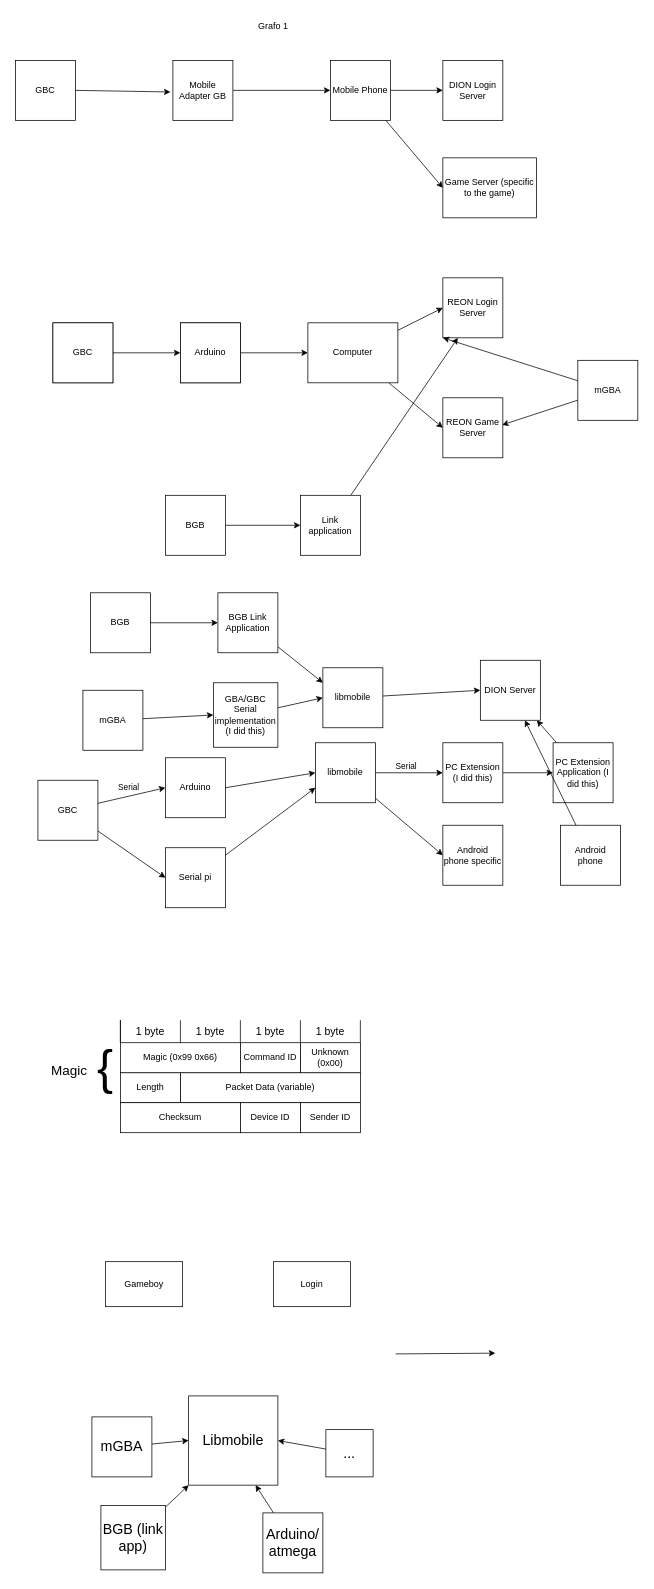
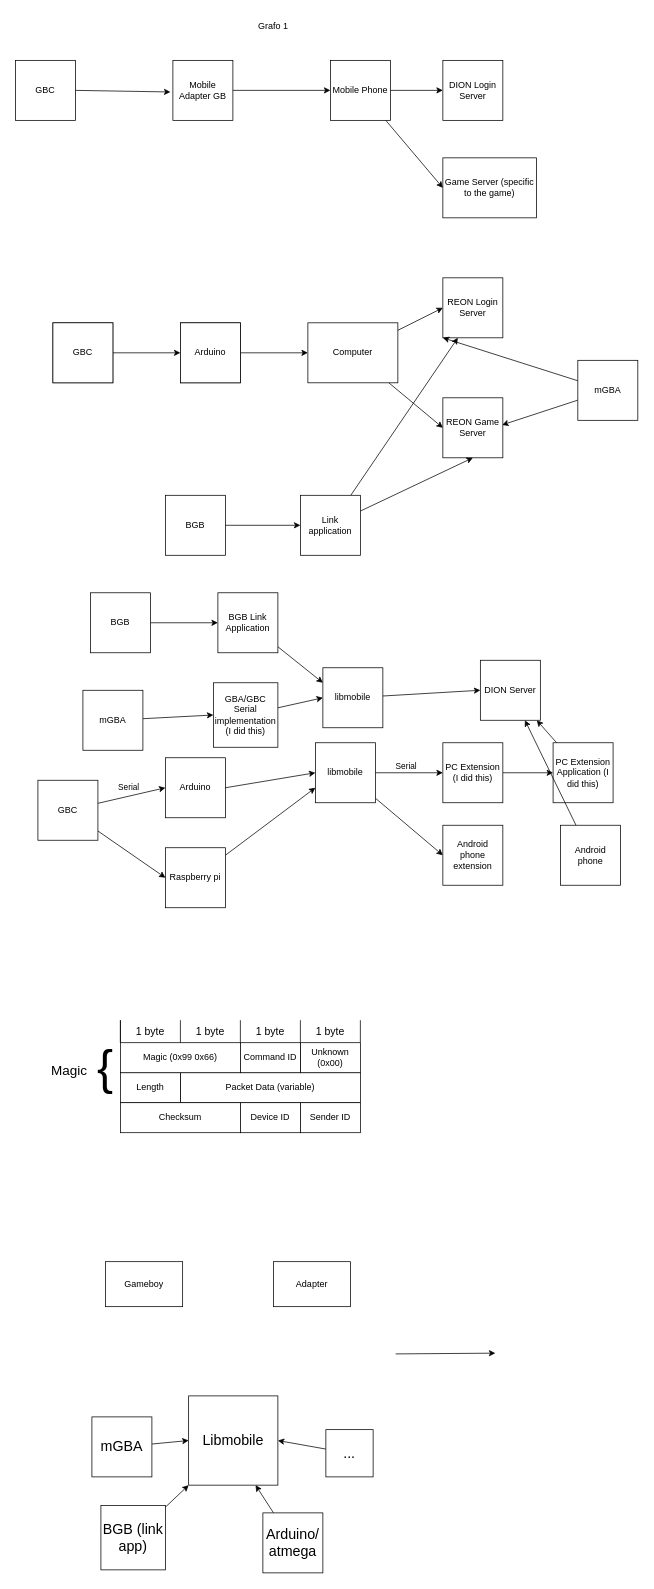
  <mxCell id="0" />
  <mxCell id="1" parent="0" />
  <mxCell id="2" value="GBC" style="whiteSpace=wrap;html=1;aspect=fixed;" parent="1" vertex="1"><mxGeometry x="20" y="80" width="80" height="80" as="geometry" /></mxCell>
  <mxCell id="3" style="edgeStyle=none;html=1;entryX=0;entryY=0.5;entryDx=0;entryDy=0;" parent="1" source="4" target="8" edge="1"><mxGeometry relative="1" as="geometry" /></mxCell>
  <mxCell id="4" value="Mobile Adapter GB" style="whiteSpace=wrap;html=1;aspect=fixed;" parent="1" vertex="1"><mxGeometry x="230" y="80" width="80" height="80" as="geometry" /></mxCell>
  <mxCell id="5" value="" style="endArrow=classic;html=1;entryX=-0.041;entryY=0.527;entryDx=0;entryDy=0;entryPerimeter=0;exitX=1;exitY=0.5;exitDx=0;exitDy=0;" parent="1" source="2" target="4" edge="1"><mxGeometry width="50" height="50" relative="1" as="geometry"><mxPoint x="170" y="160" as="sourcePoint" /><mxPoint x="220" y="110" as="targetPoint" /></mxGeometry></mxCell>
  <mxCell id="6" style="edgeStyle=none;html=1;entryX=0;entryY=0.5;entryDx=0;entryDy=0;" parent="1" source="8" target="9" edge="1"><mxGeometry relative="1" as="geometry" /></mxCell>
  <mxCell id="7" style="edgeStyle=none;html=1;entryX=0;entryY=0.5;entryDx=0;entryDy=0;" parent="1" source="8" target="10" edge="1"><mxGeometry relative="1" as="geometry" /></mxCell>
  <mxCell id="8" value="Mobile Phone" style="whiteSpace=wrap;html=1;aspect=fixed;" parent="1" vertex="1"><mxGeometry x="440" y="80" width="80" height="80" as="geometry" /></mxCell>
  <mxCell id="9" value="DION Login Server" style="whiteSpace=wrap;html=1;aspect=fixed;" parent="1" vertex="1"><mxGeometry x="590" y="80" width="80" height="80" as="geometry" /></mxCell>
  <mxCell id="10" value="Game Server (specific to the game)" style="whiteSpace=wrap;html=1;aspect=fixed;" parent="1" vertex="1"><mxGeometry x="590" y="210" width="125" height="80" as="geometry" /></mxCell>
  <mxCell id="11" style="edgeStyle=none;html=1;entryX=0;entryY=0.5;entryDx=0;entryDy=0;" parent="1" source="12" target="14" edge="1"><mxGeometry relative="1" as="geometry" /></mxCell>
  <mxCell id="12" value="GBC" style="whiteSpace=wrap;html=1;aspect=fixed;" parent="1" vertex="1"><mxGeometry x="70" y="430" width="80" height="80" as="geometry" /></mxCell>
  <mxCell id="13" style="edgeStyle=none;html=1;entryX=0;entryY=0.5;entryDx=0;entryDy=0;" parent="1" source="14" target="17" edge="1"><mxGeometry relative="1" as="geometry" /></mxCell>
  <mxCell id="14" value="Arduino" style="whiteSpace=wrap;html=1;aspect=fixed;" parent="1" vertex="1"><mxGeometry x="240" y="430" width="80" height="80" as="geometry" /></mxCell>
  <mxCell id="15" style="edgeStyle=none;html=1;entryX=0;entryY=0.5;entryDx=0;entryDy=0;" parent="1" source="17" target="18" edge="1"><mxGeometry relative="1" as="geometry" /></mxCell>
  <mxCell id="16" style="edgeStyle=none;html=1;entryX=0;entryY=0.5;entryDx=0;entryDy=0;" parent="1" source="17" target="19" edge="1"><mxGeometry relative="1" as="geometry" /></mxCell>
  <mxCell id="17" value="Computer" style="whiteSpace=wrap;html=1;aspect=fixed;" parent="1" vertex="1"><mxGeometry x="410" y="430" width="120" height="80" as="geometry" /></mxCell>
  <mxCell id="18" value="REON Login Server" style="whiteSpace=wrap;html=1;aspect=fixed;" parent="1" vertex="1"><mxGeometry x="590" y="370" width="80" height="80" as="geometry" /></mxCell>
  <mxCell id="19" value="REON Game Server" style="whiteSpace=wrap;html=1;aspect=fixed;" parent="1" vertex="1"><mxGeometry x="590" y="530" width="80" height="80" as="geometry" /></mxCell>
  <mxCell id="20" style="edgeStyle=none;html=1;entryX=0;entryY=1;entryDx=0;entryDy=0;" parent="1" source="22" target="18" edge="1"><mxGeometry relative="1" as="geometry" /></mxCell>
  <mxCell id="21" style="edgeStyle=none;html=1;entryX=0.988;entryY=0.452;entryDx=0;entryDy=0;entryPerimeter=0;" parent="1" source="22" target="19" edge="1"><mxGeometry relative="1" as="geometry" /></mxCell>
  <mxCell id="22" value="mGBA" style="whiteSpace=wrap;html=1;aspect=fixed;" parent="1" vertex="1"><mxGeometry x="770" y="480" width="80" height="80" as="geometry" /></mxCell>
  <mxCell id="23" style="edgeStyle=none;html=1;entryX=0;entryY=0.5;entryDx=0;entryDy=0;" parent="1" source="24" target="27" edge="1"><mxGeometry relative="1" as="geometry" /></mxCell>
  <mxCell id="24" value="BGB" style="whiteSpace=wrap;html=1;aspect=fixed;" parent="1" vertex="1"><mxGeometry x="220" y="660" width="80" height="80" as="geometry" /></mxCell>
  <mxCell id="25" style="edgeStyle=none;html=1;entryX=0.25;entryY=1;entryDx=0;entryDy=0;" parent="1" source="27" target="18" edge="1"><mxGeometry relative="1" as="geometry" /></mxCell>
+ <mxCell id="26" style="edgeStyle=none;html=1;entryX=0.5;entryY=1;entryDx=0;entryDy=0;" parent="1" source="27" target="19" edge="1"><mxGeometry relative="1" as="geometry" /></mxCell>
  <mxCell id="27" value="Link application" style="whiteSpace=wrap;html=1;aspect=fixed;" parent="1" vertex="1"><mxGeometry x="400" y="660" width="80" height="80" as="geometry" /></mxCell>
  <mxCell id="28" value="GBC" style="whiteSpace=wrap;html=1;aspect=fixed;" parent="1" vertex="1"><mxGeometry x="70" y="430" width="80" height="80" as="geometry" /></mxCell>
  <mxCell id="29" value="Arduino" style="whiteSpace=wrap;html=1;aspect=fixed;" parent="1" vertex="1"><mxGeometry x="240" y="430" width="80" height="80" as="geometry" /></mxCell>
  <mxCell id="30" style="edgeStyle=none;html=1;entryX=0;entryY=0.5;entryDx=0;entryDy=0;" parent="1" source="33" target="34" edge="1"><mxGeometry relative="1" as="geometry" /></mxCell>
  <mxCell id="31" value="Serial" style="edgeLabel;html=1;align=center;verticalAlign=middle;resizable=0;points=[];" parent="30" vertex="1" connectable="0"><mxGeometry x="-0.598" y="1" relative="1" as="geometry"><mxPoint x="22" y="-16" as="offset" /></mxGeometry></mxCell>
  <mxCell id="32" style="edgeStyle=none;html=1;entryX=0;entryY=0.5;entryDx=0;entryDy=0;" parent="1" source="33" target="60" edge="1"><mxGeometry relative="1" as="geometry" /></mxCell>
  <mxCell id="33" value="GBC" style="whiteSpace=wrap;html=1;aspect=fixed;" parent="1" vertex="1"><mxGeometry x="50" y="1040" width="80" height="80" as="geometry" /></mxCell>
  <mxCell id="34" value="Arduino" style="whiteSpace=wrap;html=1;aspect=fixed;" parent="1" vertex="1"><mxGeometry x="220" y="1010" width="80" height="80" as="geometry" /></mxCell>
  <mxCell id="35" style="edgeStyle=none;html=1;entryX=0;entryY=0.5;entryDx=0;entryDy=0;exitX=1;exitY=0.5;exitDx=0;exitDy=0;" parent="1" source="34" target="41" edge="1"><mxGeometry relative="1" as="geometry"><mxPoint x="300" y="1045" as="sourcePoint" /></mxGeometry></mxCell>
  <mxCell id="36" style="edgeStyle=none;html=1;entryX=0;entryY=0.5;entryDx=0;entryDy=0;" parent="1" source="37" target="45" edge="1"><mxGeometry relative="1" as="geometry"><mxPoint x="270" y="950" as="targetPoint" /></mxGeometry></mxCell>
  <mxCell id="37" value="mGBA" style="whiteSpace=wrap;html=1;aspect=fixed;" parent="1" vertex="1"><mxGeometry x="110" y="920" width="80" height="80" as="geometry" /></mxCell>
  <mxCell id="38" style="edgeStyle=none;html=1;entryX=0;entryY=0.5;entryDx=0;entryDy=0;" parent="1" source="41" target="43" edge="1"><mxGeometry relative="1" as="geometry"><mxPoint x="580" y="1030" as="targetPoint" /></mxGeometry></mxCell>
  <mxCell id="39" value="Serial" style="edgeLabel;html=1;align=center;verticalAlign=middle;resizable=0;points=[];" parent="38" vertex="1" connectable="0"><mxGeometry x="-0.356" y="-2" relative="1" as="geometry"><mxPoint x="11" y="-12" as="offset" /></mxGeometry></mxCell>
  <mxCell id="40" style="edgeStyle=none;html=1;entryX=0;entryY=0.5;entryDx=0;entryDy=0;" parent="1" source="41" target="56" edge="1"><mxGeometry relative="1" as="geometry" /></mxCell>
  <mxCell id="41" value="libmobile" style="whiteSpace=wrap;html=1;aspect=fixed;" parent="1" vertex="1"><mxGeometry x="420" y="990" width="80" height="80" as="geometry" /></mxCell>
  <mxCell id="42" style="edgeStyle=none;html=1;entryX=0;entryY=0.5;entryDx=0;entryDy=0;" parent="1" source="43" target="49" edge="1"><mxGeometry relative="1" as="geometry" /></mxCell>
  <mxCell id="43" value="PC Extension (I did this)" style="whiteSpace=wrap;html=1;aspect=fixed;" parent="1" vertex="1"><mxGeometry x="590" y="990" width="80" height="80" as="geometry" /></mxCell>
  <mxCell id="44" style="edgeStyle=none;html=1;entryX=0;entryY=0.5;entryDx=0;entryDy=0;" parent="1" source="45" target="47" edge="1"><mxGeometry relative="1" as="geometry" /></mxCell>
  <mxCell id="45" value="GBA/GBC Serial implementation (I did this)" style="whiteSpace=wrap;html=1;aspect=fixed;" parent="1" vertex="1"><mxGeometry x="284" y="910" width="86" height="86" as="geometry" /></mxCell>
  <mxCell id="46" style="edgeStyle=none;html=1;entryX=0;entryY=0.5;entryDx=0;entryDy=0;" parent="1" source="47" target="50" edge="1"><mxGeometry relative="1" as="geometry" /></mxCell>
  <mxCell id="47" value="libmobile" style="whiteSpace=wrap;html=1;aspect=fixed;" parent="1" vertex="1"><mxGeometry x="430" y="890" width="80" height="80" as="geometry" /></mxCell>
  <mxCell id="48" style="edgeStyle=none;html=1;" parent="1" source="49" target="50" edge="1"><mxGeometry relative="1" as="geometry"><mxPoint x="910" y="1010" as="targetPoint" /></mxGeometry></mxCell>
  <mxCell id="49" value="PC Extension Application (I did this)" style="whiteSpace=wrap;html=1;aspect=fixed;" parent="1" vertex="1"><mxGeometry x="737" y="990" width="80" height="80" as="geometry" /></mxCell>
  <mxCell id="50" value="DION Server" style="whiteSpace=wrap;html=1;aspect=fixed;" parent="1" vertex="1"><mxGeometry x="640" y="880" width="80" height="80" as="geometry" /></mxCell>
  <mxCell id="51" value="Grafo 1" style="text;html=1;strokeColor=none;fillColor=none;align=center;verticalAlign=middle;whiteSpace=wrap;rounded=0;" parent="1" vertex="1"><mxGeometry x="334" y="20" width="60" height="30" as="geometry" /></mxCell>
  <mxCell id="52" style="edgeStyle=none;html=1;entryX=0;entryY=0.5;entryDx=0;entryDy=0;" parent="1" source="53" target="55" edge="1"><mxGeometry relative="1" as="geometry" /></mxCell>
  <mxCell id="53" value="BGB" style="whiteSpace=wrap;html=1;aspect=fixed;" parent="1" vertex="1"><mxGeometry x="120" y="790" width="80" height="80" as="geometry" /></mxCell>
  <mxCell id="54" style="edgeStyle=none;html=1;entryX=0;entryY=0.25;entryDx=0;entryDy=0;" parent="1" source="55" target="47" edge="1"><mxGeometry relative="1" as="geometry" /></mxCell>
  <mxCell id="55" value="BGB Link Application" style="whiteSpace=wrap;html=1;aspect=fixed;" parent="1" vertex="1"><mxGeometry x="290" y="790" width="80" height="80" as="geometry" /></mxCell>
- <mxCell id="56" value="Android phone specific" style="whiteSpace=wrap;html=1;aspect=fixed;" parent="1" vertex="1"><mxGeometry x="590" y="1100" width="80" height="80" as="geometry" /></mxCell>
+ <mxCell id="56" value="Android phone extension" style="whiteSpace=wrap;html=1;aspect=fixed;" parent="1" vertex="1"><mxGeometry x="590" y="1100" width="80" height="80" as="geometry" /></mxCell>
  <mxCell id="57" style="edgeStyle=none;html=1;" parent="1" source="58" target="50" edge="1"><mxGeometry relative="1" as="geometry"><mxPoint x="910" y="1050" as="targetPoint" /></mxGeometry></mxCell>
  <mxCell id="58" value="Android phone" style="whiteSpace=wrap;html=1;aspect=fixed;" parent="1" vertex="1"><mxGeometry x="747" y="1100" width="80" height="80" as="geometry" /></mxCell>
  <mxCell id="59" style="edgeStyle=none;html=1;entryX=0;entryY=0.75;entryDx=0;entryDy=0;" parent="1" source="60" target="41" edge="1"><mxGeometry relative="1" as="geometry" /></mxCell>
- <mxCell id="60" value="Serial pi" style="whiteSpace=wrap;html=1;aspect=fixed;" parent="1" vertex="1"><mxGeometry x="220" y="1130" width="80" height="80" as="geometry" /></mxCell>
+ <mxCell id="60" value="Raspberry pi" style="whiteSpace=wrap;html=1;aspect=fixed;" parent="1" vertex="1"><mxGeometry x="220" y="1130" width="80" height="80" as="geometry" /></mxCell>
  <mxCell id="61" value="Packet Data (variable)" style="rounded=0;whiteSpace=wrap;html=1;fontColor=#000000;labelBackgroundColor=none;" parent="1" vertex="1"><mxGeometry x="240" y="1430" width="240" height="40" as="geometry" /></mxCell>
  <mxCell id="62" value="Unknown (0x00)" style="rounded=0;whiteSpace=wrap;html=1;fontColor=#000000;labelBackgroundColor=none;" parent="1" vertex="1"><mxGeometry x="400" y="1390" width="80" height="40" as="geometry" /></mxCell>
  <mxCell id="63" value="Length" style="rounded=0;whiteSpace=wrap;html=1;fontColor=#000000;labelBackgroundColor=none;" parent="1" vertex="1"><mxGeometry x="160" y="1430" width="80" height="40" as="geometry" /></mxCell>
  <mxCell id="64" value="Magic (0x99 0x66)" style="rounded=0;whiteSpace=wrap;html=1;fontColor=#000000;labelBackgroundColor=none;" parent="1" vertex="1"><mxGeometry x="160" y="1390" width="160" height="40" as="geometry" /></mxCell>
  <mxCell id="65" value="Command ID" style="rounded=0;whiteSpace=wrap;html=1;fontColor=#000000;labelBackgroundColor=none;" parent="1" vertex="1"><mxGeometry x="320" y="1390" width="80" height="40" as="geometry" /></mxCell>
  <mxCell id="66" value="Checksum" style="rounded=0;whiteSpace=wrap;html=1;fontColor=#000000;labelBackgroundColor=none;" parent="1" vertex="1"><mxGeometry x="160" y="1470" width="160" height="40" as="geometry" /></mxCell>
  <mxCell id="67" value="Device ID" style="rounded=0;whiteSpace=wrap;html=1;fontColor=#000000;labelBackgroundColor=none;" parent="1" vertex="1"><mxGeometry x="320" y="1470" width="80" height="40" as="geometry" /></mxCell>
  <mxCell id="68" value="Sender ID" style="rounded=0;whiteSpace=wrap;html=1;fontColor=#000000;labelBackgroundColor=none;" parent="1" vertex="1"><mxGeometry x="400" y="1470" width="80" height="40" as="geometry" /></mxCell>
  <mxCell id="69" value="" style="endArrow=none;html=1;exitX=0;exitY=0;exitDx=0;exitDy=0;fontColor=#000000;labelBackgroundColor=none;" parent="1" source="64" edge="1"><mxGeometry width="50" height="50" relative="1" as="geometry"><mxPoint x="290" y="1510" as="sourcePoint" /><mxPoint x="160" y="1360" as="targetPoint" /></mxGeometry></mxCell>
  <mxCell id="70" value="" style="endArrow=none;html=1;exitX=0;exitY=0;exitDx=0;exitDy=0;fontColor=#000000;labelBackgroundColor=none;" parent="1" source="65" edge="1"><mxGeometry width="50" height="50" relative="1" as="geometry"><mxPoint x="340" y="1370" as="sourcePoint" /><mxPoint x="320" y="1360" as="targetPoint" /></mxGeometry></mxCell>
  <mxCell id="71" value="&lt;font style=&quot;font-size: 14px&quot;&gt;1 byte&lt;/font&gt;" style="text;html=1;strokeColor=none;fillColor=none;align=center;verticalAlign=middle;whiteSpace=wrap;rounded=0;fontColor=#000000;labelBackgroundColor=none;" parent="1" vertex="1"><mxGeometry x="330" y="1360" width="60" height="30" as="geometry" /></mxCell>
  <mxCell id="72" value="&lt;font style=&quot;font-size: 14px&quot;&gt;1 byte&lt;/font&gt;" style="text;html=1;strokeColor=none;fillColor=none;align=center;verticalAlign=middle;whiteSpace=wrap;rounded=0;fontColor=#000000;labelBackgroundColor=none;" parent="1" vertex="1"><mxGeometry x="410" y="1360" width="60" height="30" as="geometry" /></mxCell>
  <mxCell id="73" value="" style="endArrow=none;html=1;exitX=1;exitY=0;exitDx=0;exitDy=0;fontColor=#000000;labelBackgroundColor=none;" parent="1" source="65" edge="1"><mxGeometry width="50" height="50" relative="1" as="geometry"><mxPoint x="410" y="1320" as="sourcePoint" /><mxPoint x="400" y="1360" as="targetPoint" /></mxGeometry></mxCell>
  <mxCell id="74" value="" style="endArrow=none;html=1;exitX=1;exitY=0;exitDx=0;exitDy=0;fontColor=#000000;labelBackgroundColor=none;" parent="1" source="62" edge="1"><mxGeometry width="50" height="50" relative="1" as="geometry"><mxPoint x="410" y="1400" as="sourcePoint" /><mxPoint x="480" y="1360" as="targetPoint" /></mxGeometry></mxCell>
  <mxCell id="75" value="&lt;font style=&quot;font-size: 64px&quot;&gt;{&lt;/font&gt;" style="text;html=1;strokeColor=none;fillColor=none;align=center;verticalAlign=middle;whiteSpace=wrap;rounded=0;fontSize=13;fontColor=#000000;labelBackgroundColor=none;" parent="1" vertex="1"><mxGeometry x="110" y="1381" width="60" height="85" as="geometry" /></mxCell>
  <mxCell id="76" value="Magic" style="text;html=1;strokeColor=none;fillColor=none;align=center;verticalAlign=middle;whiteSpace=wrap;rounded=0;fontSize=18;fontColor=#000000;labelBackgroundColor=none;" parent="1" vertex="1"><mxGeometry x="62" y="1413" width="60" height="30" as="geometry" /></mxCell>
  <mxCell id="77" value="" style="endArrow=none;html=1;exitX=0;exitY=0;exitDx=0;exitDy=0;fontColor=#000000;labelBackgroundColor=none;" parent="1" edge="1"><mxGeometry width="50" height="50" relative="1" as="geometry"><mxPoint x="240" y="1390" as="sourcePoint" /><mxPoint x="240" y="1360" as="targetPoint" /></mxGeometry></mxCell>
  <mxCell id="78" value="&lt;font style=&quot;font-size: 14px&quot;&gt;1 byte&lt;/font&gt;" style="text;html=1;strokeColor=none;fillColor=none;align=center;verticalAlign=middle;whiteSpace=wrap;rounded=0;fontColor=#000000;labelBackgroundColor=none;" parent="1" vertex="1"><mxGeometry x="250" y="1360" width="60" height="30" as="geometry" /></mxCell>
  <mxCell id="79" value="" style="endArrow=none;html=1;exitX=0;exitY=0;exitDx=0;exitDy=0;fontColor=#000000;labelBackgroundColor=none;" parent="1" edge="1"><mxGeometry width="50" height="50" relative="1" as="geometry"><mxPoint x="160" y="1390" as="sourcePoint" /><mxPoint x="160" y="1360" as="targetPoint" /></mxGeometry></mxCell>
  <mxCell id="80" value="&lt;font style=&quot;font-size: 14px&quot;&gt;1 byte&lt;/font&gt;" style="text;html=1;strokeColor=none;fillColor=none;align=center;verticalAlign=middle;whiteSpace=wrap;rounded=0;fontColor=#000000;labelBackgroundColor=none;" parent="1" vertex="1"><mxGeometry x="170" y="1360" width="60" height="30" as="geometry" /></mxCell>
  <mxCell id="81" value="Gameboy" style="rounded=0;whiteSpace=wrap;html=1;" parent="1" vertex="1"><mxGeometry x="140" y="1682" width="103" height="60" as="geometry" /></mxCell>
- <mxCell id="82" value="Login" style="rounded=0;whiteSpace=wrap;html=1;" parent="1" vertex="1"><mxGeometry x="364" y="1682" width="103" height="60" as="geometry" /></mxCell>
+ <mxCell id="82" value="Adapter" style="rounded=0;whiteSpace=wrap;html=1;" parent="1" vertex="1"><mxGeometry x="364" y="1682" width="103" height="60" as="geometry" /></mxCell>
  <mxCell id="83" value="&lt;font style=&quot;font-size: 19px&quot;&gt;Libmobile&lt;/font&gt;" style="whiteSpace=wrap;html=1;aspect=fixed;" parent="1" vertex="1"><mxGeometry x="251" y="1861" width="119" height="119" as="geometry" /></mxCell>
  <mxCell id="84" style="edgeStyle=none;html=1;entryX=0;entryY=0.5;entryDx=0;entryDy=0;fontSize=19;" parent="1" source="85" target="83" edge="1"><mxGeometry relative="1" as="geometry" /></mxCell>
  <mxCell id="85" value="mGBA" style="whiteSpace=wrap;html=1;aspect=fixed;fontSize=19;" parent="1" vertex="1"><mxGeometry x="122" y="1889" width="80" height="80" as="geometry" /></mxCell>
  <mxCell id="86" style="edgeStyle=none;html=1;entryX=0;entryY=1;entryDx=0;entryDy=0;fontSize=19;" parent="1" source="87" target="83" edge="1"><mxGeometry relative="1" as="geometry" /></mxCell>
  <mxCell id="87" value="BGB (link app)" style="whiteSpace=wrap;html=1;aspect=fixed;fontSize=19;" parent="1" vertex="1"><mxGeometry x="134" y="2007" width="86" height="86" as="geometry" /></mxCell>
  <mxCell id="88" style="edgeStyle=none;html=1;entryX=0.75;entryY=1;entryDx=0;entryDy=0;fontSize=19;" parent="1" source="89" target="83" edge="1"><mxGeometry relative="1" as="geometry" /></mxCell>
  <mxCell id="89" value="Arduino/&lt;br&gt;atmega" style="whiteSpace=wrap;html=1;aspect=fixed;fontSize=19;" parent="1" vertex="1"><mxGeometry x="350" y="2017" width="80" height="80" as="geometry" /></mxCell>
  <mxCell id="90" style="edgeStyle=none;html=1;entryX=1;entryY=0.5;entryDx=0;entryDy=0;fontSize=19;" parent="1" source="91" target="83" edge="1"><mxGeometry relative="1" as="geometry" /></mxCell>
  <mxCell id="91" value="..." style="whiteSpace=wrap;html=1;aspect=fixed;fontSize=19;" parent="1" vertex="1"><mxGeometry x="434" y="1906" width="63" height="63" as="geometry" /></mxCell>
  <mxCell id="92" value="" style="endArrow=classic;html=1;" edge="1" parent="1"><mxGeometry relative="1" as="geometry"><mxPoint x="527" y="1805" as="sourcePoint" /><mxPoint x="660" y="1804" as="targetPoint" /></mxGeometry></mxCell>
